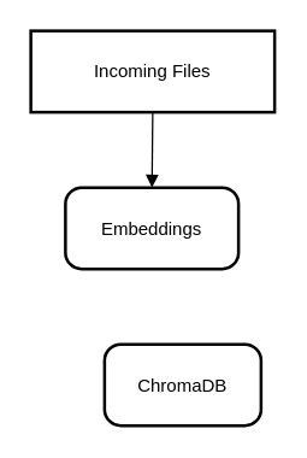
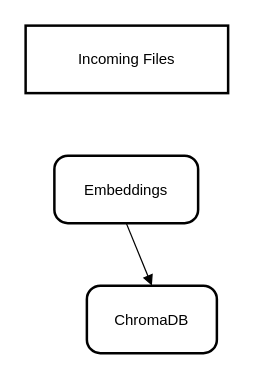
  <mxCell id="0" />
  <mxCell id="1" parent="0" />
  <mxCell id="2" value="Incoming Files" style="whiteSpace=wrap;strokeWidth=2;" vertex="1" parent="1"><mxGeometry x="20" y="20" width="162" height="54" as="geometry" /></mxCell>
  <mxCell id="3" value="Embeddings" style="rounded=1;arcSize=20;strokeWidth=2" vertex="1" parent="1"><mxGeometry x="43" y="124" width="115" height="54" as="geometry" /></mxCell>
  <mxCell id="4" value="ChromaDB" style="rounded=1;arcSize=20;strokeWidth=2" vertex="1" parent="1"><mxGeometry x="69" y="228" width="104" height="54" as="geometry" /></mxCell>
- <mxCell id="5" value="" style="curved=1;startArrow=none;endArrow=block;exitX=0.5;exitY=1;entryX=0.5;entryY=0;" edge="1" parent="1" source="2" target="3"><mxGeometry relative="1" as="geometry"><Array as="points" /></mxGeometry></mxCell>
+ <mxCell id="6" value="" style="curved=1;startArrow=none;endArrow=block;exitX=0.5;exitY=1;entryX=0.5;entryY=0;" edge="1" parent="1" source="3" target="4"><mxGeometry relative="1" as="geometry"><Array as="points" /></mxGeometry></mxCell>
